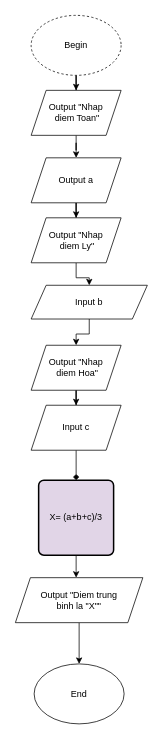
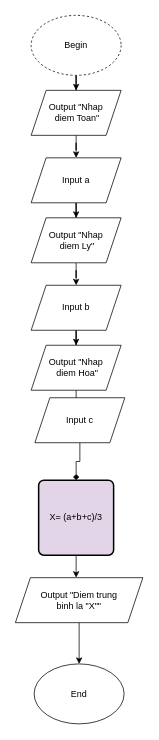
  <mxCell id="0" />
  <mxCell id="1" parent="0" />
  <mxCell id="2" style="edgeStyle=orthogonalEdgeStyle;rounded=0;orthogonalLoop=1;jettySize=auto;html=1;entryX=0.5;entryY=0;entryDx=0;entryDy=0;" edge="1" parent="1" source="3" target="6"><mxGeometry relative="1" as="geometry" /></mxCell>
  <mxCell id="3" value="Begin" style="ellipse;whiteSpace=wrap;html=1;dashed=1;" vertex="1" parent="1"><mxGeometry x="41" y="20" width="120" height="80" as="geometry" /></mxCell>
  <mxCell id="4" value="End&lt;br&gt;" style="ellipse;whiteSpace=wrap;html=1;" vertex="1" parent="1"><mxGeometry x="45" y="885" width="120" height="80" as="geometry" /></mxCell>
  <mxCell id="5" style="edgeStyle=orthogonalEdgeStyle;rounded=0;orthogonalLoop=1;jettySize=auto;html=1;entryX=0.5;entryY=0;entryDx=0;entryDy=0;" edge="1" parent="1" source="6" target="8"><mxGeometry relative="1" as="geometry" /></mxCell>
  <mxCell id="6" value="Output &quot;Nhap&lt;br&gt;&amp;nbsp;diem Toan&quot;" style="shape=parallelogram;perimeter=parallelogramPerimeter;whiteSpace=wrap;html=1;fixedSize=1;" vertex="1" parent="1"><mxGeometry x="41" y="120" width="120" height="60" as="geometry" /></mxCell>
  <mxCell id="7" style="edgeStyle=orthogonalEdgeStyle;rounded=0;orthogonalLoop=1;jettySize=auto;html=1;entryX=0.5;entryY=0;entryDx=0;entryDy=0;" edge="1" parent="1" source="8" target="10"><mxGeometry relative="1" as="geometry" /></mxCell>
- <mxCell id="8" value="Output a" style="shape=parallelogram;perimeter=parallelogramPerimeter;whiteSpace=wrap;html=1;fixedSize=1;" vertex="1" parent="1"><mxGeometry x="41" y="210" width="120" height="60" as="geometry" /></mxCell>
+ <mxCell id="8" value="Input a" style="shape=parallelogram;perimeter=parallelogramPerimeter;whiteSpace=wrap;html=1;fixedSize=1;" vertex="1" parent="1"><mxGeometry x="41" y="210" width="120" height="60" as="geometry" /></mxCell>
  <mxCell id="9" style="edgeStyle=orthogonalEdgeStyle;rounded=0;orthogonalLoop=1;jettySize=auto;html=1;entryX=0.5;entryY=0;entryDx=0;entryDy=0;" edge="1" parent="1" source="10" target="12"><mxGeometry relative="1" as="geometry" /></mxCell>
  <mxCell id="10" value="Output &quot;Nhap&lt;br&gt;&amp;nbsp;diem Ly&quot;" style="shape=parallelogram;perimeter=parallelogramPerimeter;whiteSpace=wrap;html=1;fixedSize=1;" vertex="1" parent="1"><mxGeometry x="41" y="290" width="120" height="60" as="geometry" /></mxCell>
  <mxCell id="11" style="edgeStyle=orthogonalEdgeStyle;rounded=0;orthogonalLoop=1;jettySize=auto;html=1;" edge="1" parent="1" source="12" target="14"><mxGeometry relative="1" as="geometry" /></mxCell>
- <mxCell id="12" value="Input b" style="shape=parallelogram;perimeter=parallelogramPerimeter;whiteSpace=wrap;html=1;fixedSize=1;" vertex="1" parent="1"><mxGeometry x="41" y="380" width="155" height="45" as="geometry" /></mxCell>
+ <mxCell id="12" value="Input b" style="shape=parallelogram;perimeter=parallelogramPerimeter;whiteSpace=wrap;html=1;fixedSize=1;" vertex="1" parent="1"><mxGeometry x="41" y="380" width="120" height="60" as="geometry" /></mxCell>
  <mxCell id="13" style="edgeStyle=orthogonalEdgeStyle;rounded=0;orthogonalLoop=1;jettySize=auto;html=1;entryX=0.5;entryY=0;entryDx=0;entryDy=0;" edge="1" parent="1" source="14" target="16"><mxGeometry relative="1" as="geometry" /></mxCell>
  <mxCell id="14" value="Output &quot;Nhap&lt;br&gt;&amp;nbsp;diem Hoa&quot;" style="shape=parallelogram;perimeter=parallelogramPerimeter;whiteSpace=wrap;html=1;fixedSize=1;" vertex="1" parent="1"><mxGeometry x="41" y="460" width="120" height="60" as="geometry" /></mxCell>
  <mxCell id="15" style="edgeStyle=orthogonalEdgeStyle;rounded=0;orthogonalLoop=1;jettySize=auto;html=1;entryX=0.5;entryY=0;entryDx=0;entryDy=0;endArrow=diamond;" edge="1" parent="1" source="16" target="18"><mxGeometry relative="1" as="geometry" /></mxCell>
- <mxCell id="16" value="Input c" style="shape=parallelogram;perimeter=parallelogramPerimeter;whiteSpace=wrap;html=1;fixedSize=1;" vertex="1" parent="1"><mxGeometry x="41" y="540" width="120" height="60" as="geometry" /></mxCell>
+ <mxCell id="16" value="Input c" style="shape=parallelogram;perimeter=parallelogramPerimeter;whiteSpace=wrap;html=1;fixedSize=1;" vertex="1" parent="1"><mxGeometry x="46" y="530" width="120" height="60" as="geometry" /></mxCell>
  <mxCell id="17" style="edgeStyle=orthogonalEdgeStyle;rounded=0;orthogonalLoop=1;jettySize=auto;html=1;" edge="1" parent="1" source="18"><mxGeometry relative="1" as="geometry"><mxPoint x="101" y="770" as="targetPoint" /></mxGeometry></mxCell>
  <mxCell id="18" value="X= (a+b+c)/3" style="rounded=1;whiteSpace=wrap;html=1;absoluteArcSize=1;arcSize=14;strokeWidth=2;fillColor=#e1d5e7;" vertex="1" parent="1"><mxGeometry x="51" y="640" width="100" height="100" as="geometry" /></mxCell>
  <mxCell id="19" style="edgeStyle=orthogonalEdgeStyle;rounded=0;orthogonalLoop=1;jettySize=auto;html=1;entryX=0.5;entryY=0;entryDx=0;entryDy=0;" edge="1" parent="1" source="20" target="4"><mxGeometry relative="1" as="geometry" /></mxCell>
  <mxCell id="20" value="Output &quot;Diem trung &lt;br&gt;binh la &quot;X&quot;&quot;" style="shape=parallelogram;perimeter=parallelogramPerimeter;whiteSpace=wrap;html=1;fixedSize=1;" vertex="1" parent="1"><mxGeometry x="20" y="770" width="170" height="60" as="geometry" /></mxCell>
